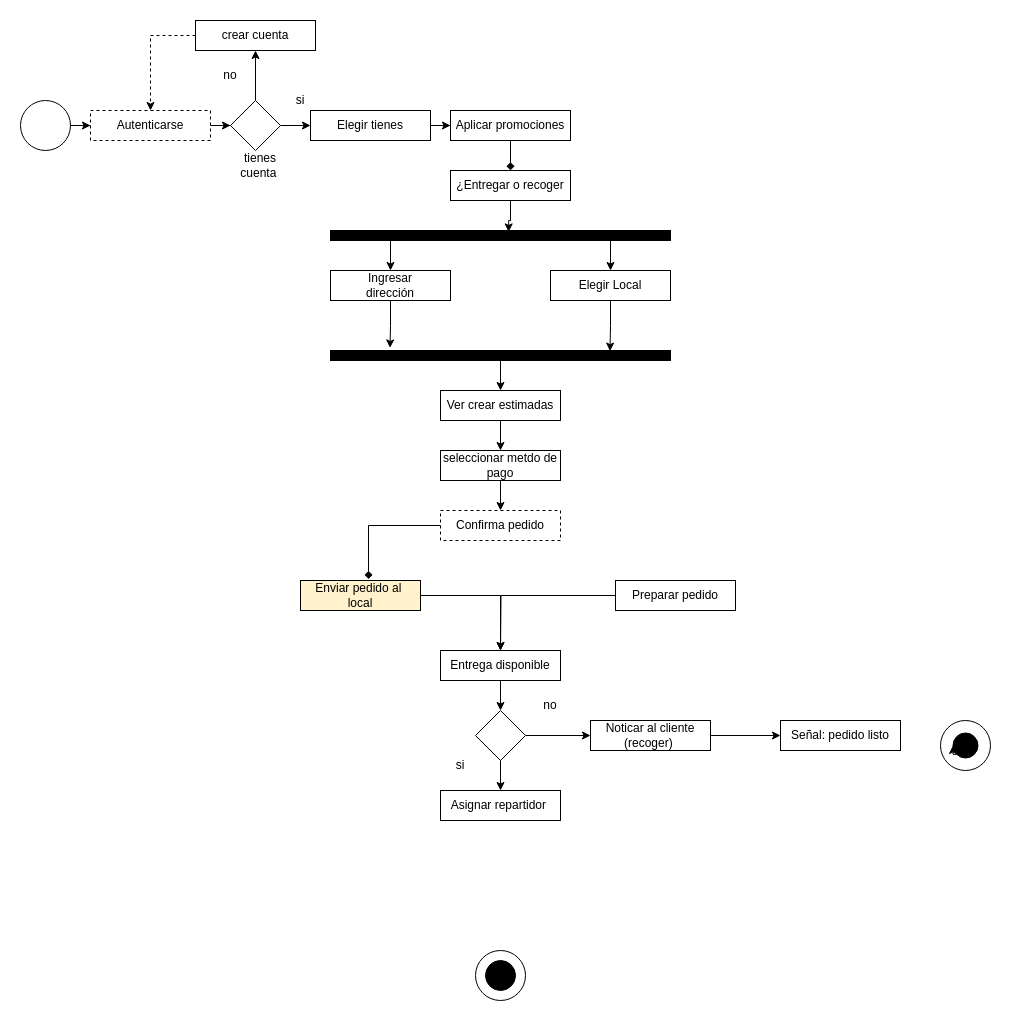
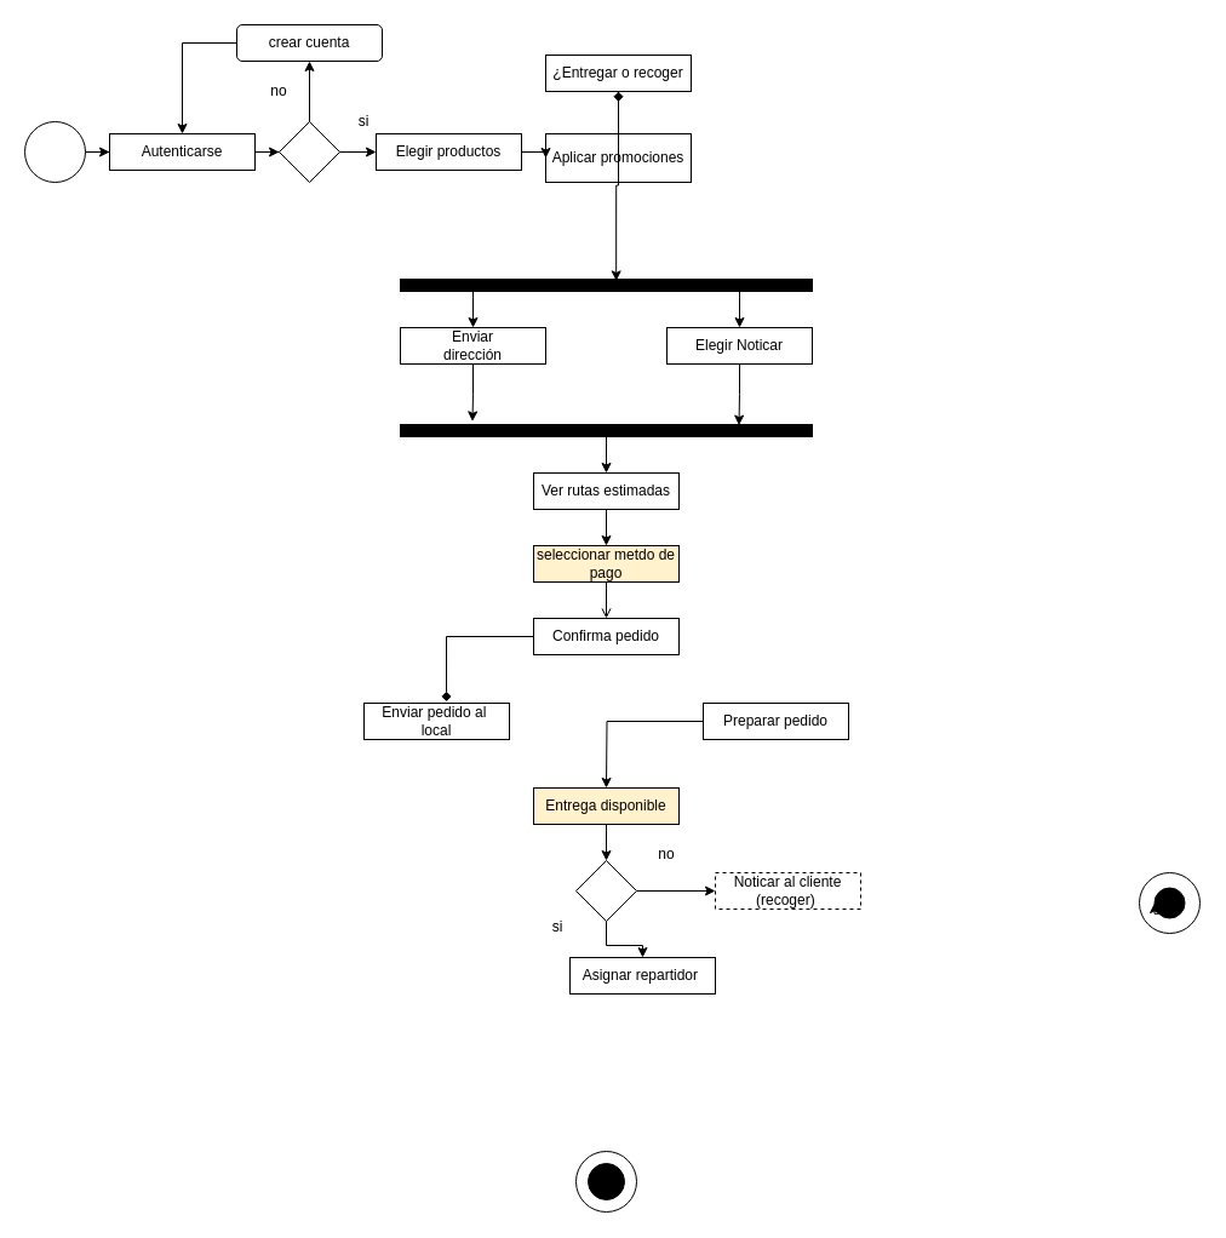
  <mxCell id="0" />
  <mxCell id="1" parent="0" />
  <mxCell id="2" value="" style="ellipse;whiteSpace=wrap;html=1;aspect=fixed;" vertex="1" parent="1"><mxGeometry x="940" y="720" width="50" height="50" as="geometry" /></mxCell>
  <mxCell id="3" value="" style="edgeStyle=orthogonalEdgeStyle;rounded=0;orthogonalLoop=1;jettySize=auto;html=1;" edge="1" parent="1" source="4" target="6"><mxGeometry relative="1" as="geometry" /></mxCell>
  <mxCell id="4" value="" style="ellipse;whiteSpace=wrap;html=1;aspect=fixed;" vertex="1" parent="1"><mxGeometry x="20" y="100" width="50" height="50" as="geometry" /></mxCell>
  <mxCell id="5" value="" style="edgeStyle=orthogonalEdgeStyle;rounded=0;orthogonalLoop=1;jettySize=auto;html=1;" edge="1" parent="1" source="6" target="32"><mxGeometry relative="1" as="geometry" /></mxCell>
- <mxCell id="6" value="Autenticarse" style="rounded=0;whiteSpace=wrap;html=1;dashed=1;" vertex="1" parent="1"><mxGeometry x="90" y="110" width="120" height="30" as="geometry" /></mxCell>
+ <mxCell id="6" value="Autenticarse" style="rounded=0;whiteSpace=wrap;html=1;" vertex="1" parent="1"><mxGeometry x="90" y="110" width="120" height="30" as="geometry" /></mxCell>
  <mxCell id="7" style="edgeStyle=orthogonalEdgeStyle;rounded=0;orthogonalLoop=1;jettySize=auto;html=1;" edge="1" parent="1" source="8"><mxGeometry relative="1" as="geometry"><mxPoint x="500" y="650" as="targetPoint" /></mxGeometry></mxCell>
- <mxCell id="8" value="Preparar pedido" style="rounded=0;whiteSpace=wrap;html=1;" vertex="1" parent="1"><mxGeometry x="615" y="580" width="120" height="30" as="geometry" /></mxCell>
- <mxCell id="9" style="edgeStyle=orthogonalEdgeStyle;rounded=0;orthogonalLoop=1;jettySize=auto;html=1;entryX=0.5;entryY=0;entryDx=0;entryDy=0;" edge="1" parent="1" source="10" target="26"><mxGeometry relative="1" as="geometry" /></mxCell>
- <mxCell id="10" value="Enviar pedido al&amp;nbsp;&lt;div&gt;local&lt;/div&gt;" style="rounded=0;whiteSpace=wrap;html=1;fillColor=#fff2cc;" vertex="1" parent="1"><mxGeometry x="300" y="580" width="120" height="30" as="geometry" /></mxCell>
- <mxCell id="11" value="" style="edgeStyle=orthogonalEdgeStyle;rounded=0;orthogonalLoop=1;jettySize=auto;html=1;" edge="1" parent="1" source="12" target="44"><mxGeometry relative="1" as="geometry" /></mxCell>
- <mxCell id="12" value="seleccionar metdo de pago" style="rounded=0;whiteSpace=wrap;html=1;" vertex="1" parent="1"><mxGeometry x="440" y="450" width="120" height="30" as="geometry" /></mxCell>
+ <mxCell id="8" value="Preparar pedido" style="rounded=0;whiteSpace=wrap;html=1;" vertex="1" parent="1"><mxGeometry x="580" y="580" width="120" height="30" as="geometry" /></mxCell>
+ <mxCell id="10" value="Enviar pedido al&amp;nbsp;&lt;div&gt;local&lt;/div&gt;" style="rounded=0;whiteSpace=wrap;html=1;" vertex="1" parent="1"><mxGeometry x="300" y="580" width="120" height="30" as="geometry" /></mxCell>
+ <mxCell id="11" value="" style="edgeStyle=orthogonalEdgeStyle;rounded=0;orthogonalLoop=1;jettySize=auto;html=1;endArrow=open;" edge="1" parent="1" source="12" target="44"><mxGeometry relative="1" as="geometry" /></mxCell>
+ <mxCell id="12" value="seleccionar metdo de pago" style="rounded=0;whiteSpace=wrap;html=1;fillColor=#fff2cc;" vertex="1" parent="1"><mxGeometry x="440" y="450" width="120" height="30" as="geometry" /></mxCell>
  <mxCell id="13" style="edgeStyle=orthogonalEdgeStyle;rounded=0;orthogonalLoop=1;jettySize=auto;html=1;entryX=0.5;entryY=0;entryDx=0;entryDy=0;" edge="1" parent="1" source="14" target="12"><mxGeometry relative="1" as="geometry" /></mxCell>
- <mxCell id="14" value="Ver crear estimadas" style="rounded=0;whiteSpace=wrap;html=1;" vertex="1" parent="1"><mxGeometry x="440" y="390" width="120" height="30" as="geometry" /></mxCell>
- <mxCell id="15" value="Elegir Local" style="rounded=0;whiteSpace=wrap;html=1;" vertex="1" parent="1"><mxGeometry x="550" y="270" width="120" height="30" as="geometry" /></mxCell>
- <mxCell id="16" value="Ingresar&lt;div&gt;dirección&lt;/div&gt;" style="rounded=0;whiteSpace=wrap;html=1;" vertex="1" parent="1"><mxGeometry x="330" y="270" width="120" height="30" as="geometry" /></mxCell>
+ <mxCell id="14" value="Ver rutas estimadas" style="rounded=0;whiteSpace=wrap;html=1;" vertex="1" parent="1"><mxGeometry x="440" y="390" width="120" height="30" as="geometry" /></mxCell>
+ <mxCell id="15" value="Elegir Noticar" style="rounded=0;whiteSpace=wrap;html=1;" vertex="1" parent="1"><mxGeometry x="550" y="270" width="120" height="30" as="geometry" /></mxCell>
+ <mxCell id="16" value="Enviar&lt;div&gt;dirección&lt;/div&gt;" style="rounded=0;whiteSpace=wrap;html=1;" vertex="1" parent="1"><mxGeometry x="330" y="270" width="120" height="30" as="geometry" /></mxCell>
  <mxCell id="17" style="edgeStyle=orthogonalEdgeStyle;rounded=0;orthogonalLoop=1;jettySize=auto;html=1;endArrow=diamond;" edge="1" parent="1" source="18" target="43"><mxGeometry relative="1" as="geometry" /></mxCell>
- <mxCell id="18" value="Aplicar promociones" style="rounded=0;whiteSpace=wrap;html=1;" vertex="1" parent="1"><mxGeometry x="450" y="110" width="120" height="30" as="geometry" /></mxCell>
+ <mxCell id="18" value="Aplicar promociones" style="rounded=0;whiteSpace=wrap;html=1;" vertex="1" parent="1"><mxGeometry x="450" y="110" width="120" height="40" as="geometry" /></mxCell>
  <mxCell id="19" value="" style="edgeStyle=orthogonalEdgeStyle;rounded=0;orthogonalLoop=1;jettySize=auto;html=1;" edge="1" parent="1" source="20" target="18"><mxGeometry relative="1" as="geometry" /></mxCell>
- <mxCell id="20" value="Elegir tienes" style="rounded=0;whiteSpace=wrap;html=1;" vertex="1" parent="1"><mxGeometry x="310" y="110" width="120" height="30" as="geometry" /></mxCell>
- <mxCell id="21" value="Señal: pedido listo" style="rounded=0;whiteSpace=wrap;html=1;" vertex="1" parent="1"><mxGeometry x="780" y="720" width="120" height="30" as="geometry" /></mxCell>
- <mxCell id="22" value="Asignar repartidor&amp;nbsp;" style="rounded=0;whiteSpace=wrap;html=1;" vertex="1" parent="1"><mxGeometry x="440" y="790" width="120" height="30" as="geometry" /></mxCell>
- <mxCell id="23" style="edgeStyle=orthogonalEdgeStyle;rounded=0;orthogonalLoop=1;jettySize=auto;html=1;entryX=0;entryY=0.5;entryDx=0;entryDy=0;" edge="1" parent="1" source="24" target="21"><mxGeometry relative="1" as="geometry" /></mxCell>
- <mxCell id="24" value="Noticar al cliente&lt;div&gt;(recoger)&amp;nbsp;&lt;/div&gt;" style="rounded=0;whiteSpace=wrap;html=1;" vertex="1" parent="1"><mxGeometry x="590" y="720" width="120" height="30" as="geometry" /></mxCell>
+ <mxCell id="20" value="Elegir productos" style="rounded=0;whiteSpace=wrap;html=1;" vertex="1" parent="1"><mxGeometry x="310" y="110" width="120" height="30" as="geometry" /></mxCell>
+ <mxCell id="22" value="Asignar repartidor&amp;nbsp;" style="rounded=0;whiteSpace=wrap;html=1;" vertex="1" parent="1"><mxGeometry x="470" y="790" width="120" height="30" as="geometry" /></mxCell>
+ <mxCell id="24" value="Noticar al cliente&lt;div&gt;(recoger)&amp;nbsp;&lt;/div&gt;" style="rounded=0;whiteSpace=wrap;html=1;dashed=1;" vertex="1" parent="1"><mxGeometry x="590" y="720" width="120" height="30" as="geometry" /></mxCell>
  <mxCell id="25" style="edgeStyle=orthogonalEdgeStyle;rounded=0;orthogonalLoop=1;jettySize=auto;html=1;entryX=0.5;entryY=0;entryDx=0;entryDy=0;" edge="1" parent="1" source="26" target="42"><mxGeometry relative="1" as="geometry" /></mxCell>
- <mxCell id="26" value="Entrega disponible" style="rounded=0;whiteSpace=wrap;html=1;" vertex="1" parent="1"><mxGeometry x="440" y="650" width="120" height="30" as="geometry" /></mxCell>
+ <mxCell id="26" value="Entrega disponible" style="rounded=0;whiteSpace=wrap;html=1;fillColor=#fff2cc;" vertex="1" parent="1"><mxGeometry x="440" y="650" width="120" height="30" as="geometry" /></mxCell>
  <mxCell id="27" style="edgeStyle=orthogonalEdgeStyle;rounded=0;orthogonalLoop=1;jettySize=auto;html=1;entryX=0.5;entryY=0;entryDx=0;entryDy=0;" edge="1" parent="1" source="29" target="16"><mxGeometry relative="1" as="geometry"><Array as="points"><mxPoint x="420" y="240" /><mxPoint x="420" y="240" /></Array></mxGeometry></mxCell>
  <mxCell id="28" style="edgeStyle=orthogonalEdgeStyle;rounded=0;orthogonalLoop=1;jettySize=auto;html=1;entryX=0.5;entryY=0;entryDx=0;entryDy=0;" edge="1" parent="1" source="29" target="15"><mxGeometry relative="1" as="geometry"><Array as="points"><mxPoint x="590" y="240" /><mxPoint x="590" y="240" /></Array></mxGeometry></mxCell>
  <mxCell id="29" value="" style="rounded=0;whiteSpace=wrap;html=1;fillColor=#000000;" vertex="1" parent="1"><mxGeometry x="330" y="230" width="340" height="10" as="geometry" /></mxCell>
  <mxCell id="30" value="" style="edgeStyle=orthogonalEdgeStyle;rounded=0;orthogonalLoop=1;jettySize=auto;html=1;" edge="1" parent="1" source="32" target="34"><mxGeometry relative="1" as="geometry" /></mxCell>
  <mxCell id="31" value="" style="edgeStyle=orthogonalEdgeStyle;rounded=0;orthogonalLoop=1;jettySize=auto;html=1;" edge="1" parent="1" source="32" target="20"><mxGeometry relative="1" as="geometry" /></mxCell>
  <mxCell id="32" value="" style="rhombus;whiteSpace=wrap;html=1;" vertex="1" parent="1"><mxGeometry x="230" y="100" width="50" height="50" as="geometry" /></mxCell>
- <mxCell id="33" style="edgeStyle=orthogonalEdgeStyle;rounded=0;orthogonalLoop=1;jettySize=auto;html=1;entryX=0.5;entryY=0;entryDx=0;entryDy=0;dashed=1;" edge="1" parent="1" source="34" target="6"><mxGeometry relative="1" as="geometry"><Array as="points"><mxPoint x="150" y="35" /></Array></mxGeometry></mxCell>
- <mxCell id="34" value="crear cuenta" style="rounded=0;whiteSpace=wrap;html=1;" vertex="1" parent="1"><mxGeometry x="195" y="20" width="120" height="30" as="geometry" /></mxCell>
+ <mxCell id="33" style="edgeStyle=orthogonalEdgeStyle;rounded=0;orthogonalLoop=1;jettySize=auto;html=1;entryX=0.5;entryY=0;entryDx=0;entryDy=0;" edge="1" parent="1" source="34" target="6"><mxGeometry relative="1" as="geometry"><Array as="points"><mxPoint x="150" y="35" /></Array></mxGeometry></mxCell>
+ <mxCell id="34" value="crear cuenta" style="whiteSpace=wrap;html=1;rounded=1;" vertex="1" parent="1"><mxGeometry x="195" y="20" width="120" height="30" as="geometry" /></mxCell>
  <mxCell id="35" style="edgeStyle=orthogonalEdgeStyle;rounded=0;orthogonalLoop=1;jettySize=auto;html=1;entryX=0.524;entryY=0.14;entryDx=0;entryDy=0;entryPerimeter=0;" edge="1" parent="1" source="43" target="29"><mxGeometry relative="1" as="geometry" /></mxCell>
  <mxCell id="36" value="" style="edgeStyle=orthogonalEdgeStyle;rounded=0;orthogonalLoop=1;jettySize=auto;html=1;" edge="1" parent="1" source="37" target="14"><mxGeometry relative="1" as="geometry" /></mxCell>
  <mxCell id="37" value="" style="rounded=0;whiteSpace=wrap;html=1;fillColor=#000000;" vertex="1" parent="1"><mxGeometry x="330" y="350" width="340" height="10" as="geometry" /></mxCell>
  <mxCell id="38" style="edgeStyle=orthogonalEdgeStyle;rounded=0;orthogonalLoop=1;jettySize=auto;html=1;entryX=0.175;entryY=-0.26;entryDx=0;entryDy=0;entryPerimeter=0;" edge="1" parent="1" source="16" target="37"><mxGeometry relative="1" as="geometry" /></mxCell>
  <mxCell id="39" style="edgeStyle=orthogonalEdgeStyle;rounded=0;orthogonalLoop=1;jettySize=auto;html=1;entryX=0.822;entryY=0.06;entryDx=0;entryDy=0;entryPerimeter=0;" edge="1" parent="1" source="15" target="37"><mxGeometry relative="1" as="geometry" /></mxCell>
  <mxCell id="40" style="edgeStyle=orthogonalEdgeStyle;rounded=0;orthogonalLoop=1;jettySize=auto;html=1;entryX=0;entryY=0.5;entryDx=0;entryDy=0;" edge="1" parent="1" source="42" target="24"><mxGeometry relative="1" as="geometry" /></mxCell>
  <mxCell id="41" value="" style="edgeStyle=orthogonalEdgeStyle;rounded=0;orthogonalLoop=1;jettySize=auto;html=1;" edge="1" parent="1" source="42" target="22"><mxGeometry relative="1" as="geometry" /></mxCell>
  <mxCell id="42" value="" style="rhombus;whiteSpace=wrap;html=1;" vertex="1" parent="1"><mxGeometry x="475" y="710" width="50" height="50" as="geometry" /></mxCell>
- <mxCell id="43" value="¿Entregar o recoger" style="rounded=0;whiteSpace=wrap;html=1;" vertex="1" parent="1"><mxGeometry x="450" y="170" width="120" height="30" as="geometry" /></mxCell>
- <mxCell id="44" value="Confirma pedido" style="rounded=0;whiteSpace=wrap;html=1;dashed=1;" vertex="1" parent="1"><mxGeometry x="440" y="510" width="120" height="30" as="geometry" /></mxCell>
+ <mxCell id="43" value="¿Entregar o recoger" style="rounded=0;whiteSpace=wrap;html=1;" vertex="1" parent="1"><mxGeometry x="450" y="45" width="120" height="30" as="geometry" /></mxCell>
+ <mxCell id="44" value="Confirma pedido" style="rounded=0;whiteSpace=wrap;html=1;" vertex="1" parent="1"><mxGeometry x="440" y="510" width="120" height="30" as="geometry" /></mxCell>
  <mxCell id="45" style="edgeStyle=orthogonalEdgeStyle;rounded=0;orthogonalLoop=1;jettySize=auto;html=1;entryX=0.567;entryY=-0.047;entryDx=0;entryDy=0;entryPerimeter=0;endArrow=diamond;" edge="1" parent="1" source="44" target="10"><mxGeometry relative="1" as="geometry" /></mxCell>
  <mxCell id="46" value="si" style="text;html=1;align=center;verticalAlign=middle;whiteSpace=wrap;rounded=0;" vertex="1" parent="1"><mxGeometry x="430" y="750" width="60" height="30" as="geometry" /></mxCell>
  <mxCell id="47" value="no" style="text;html=1;align=center;verticalAlign=middle;whiteSpace=wrap;rounded=0;" vertex="1" parent="1"><mxGeometry x="520" y="690" width="60" height="30" as="geometry" /></mxCell>
  <mxCell id="48" value="si" style="text;html=1;align=center;verticalAlign=middle;whiteSpace=wrap;rounded=0;" vertex="1" parent="1"><mxGeometry x="270" y="85" width="60" height="30" as="geometry" /></mxCell>
  <mxCell id="49" value="no" style="text;html=1;align=center;verticalAlign=middle;whiteSpace=wrap;rounded=0;" vertex="1" parent="1"><mxGeometry x="200" y="60" width="60" height="30" as="geometry" /></mxCell>
- <mxCell id="50" value="tienes cuenta&amp;nbsp;" style="text;html=1;align=center;verticalAlign=middle;whiteSpace=wrap;rounded=0;" vertex="1" parent="1"><mxGeometry x="230" y="150" width="60" height="30" as="geometry" /></mxCell>
  <mxCell id="51" value="" style="ellipse;whiteSpace=wrap;html=1;aspect=fixed;" vertex="1" parent="1"><mxGeometry x="475" y="950" width="50" height="50" as="geometry" /></mxCell>
  <mxCell id="52" value="" style="ellipse;whiteSpace=wrap;html=1;aspect=fixed;fillColor=#000000;" vertex="1" parent="1"><mxGeometry x="952.5" y="732.5" width="25" height="25" as="geometry" /></mxCell>
  <mxCell id="53" value="" style="ellipse;whiteSpace=wrap;html=1;aspect=fixed;fillColor=#000000;" vertex="1" parent="1"><mxGeometry x="485" y="960" width="30" height="30" as="geometry" /></mxCell>
  <mxCell id="54" style="edgeStyle=orthogonalEdgeStyle;rounded=0;orthogonalLoop=1;jettySize=auto;html=1;exitX=0;exitY=1;exitDx=0;exitDy=0;entryX=0;entryY=0.5;entryDx=0;entryDy=0;" edge="1" parent="1" source="52" target="52"><mxGeometry relative="1" as="geometry" /></mxCell>
